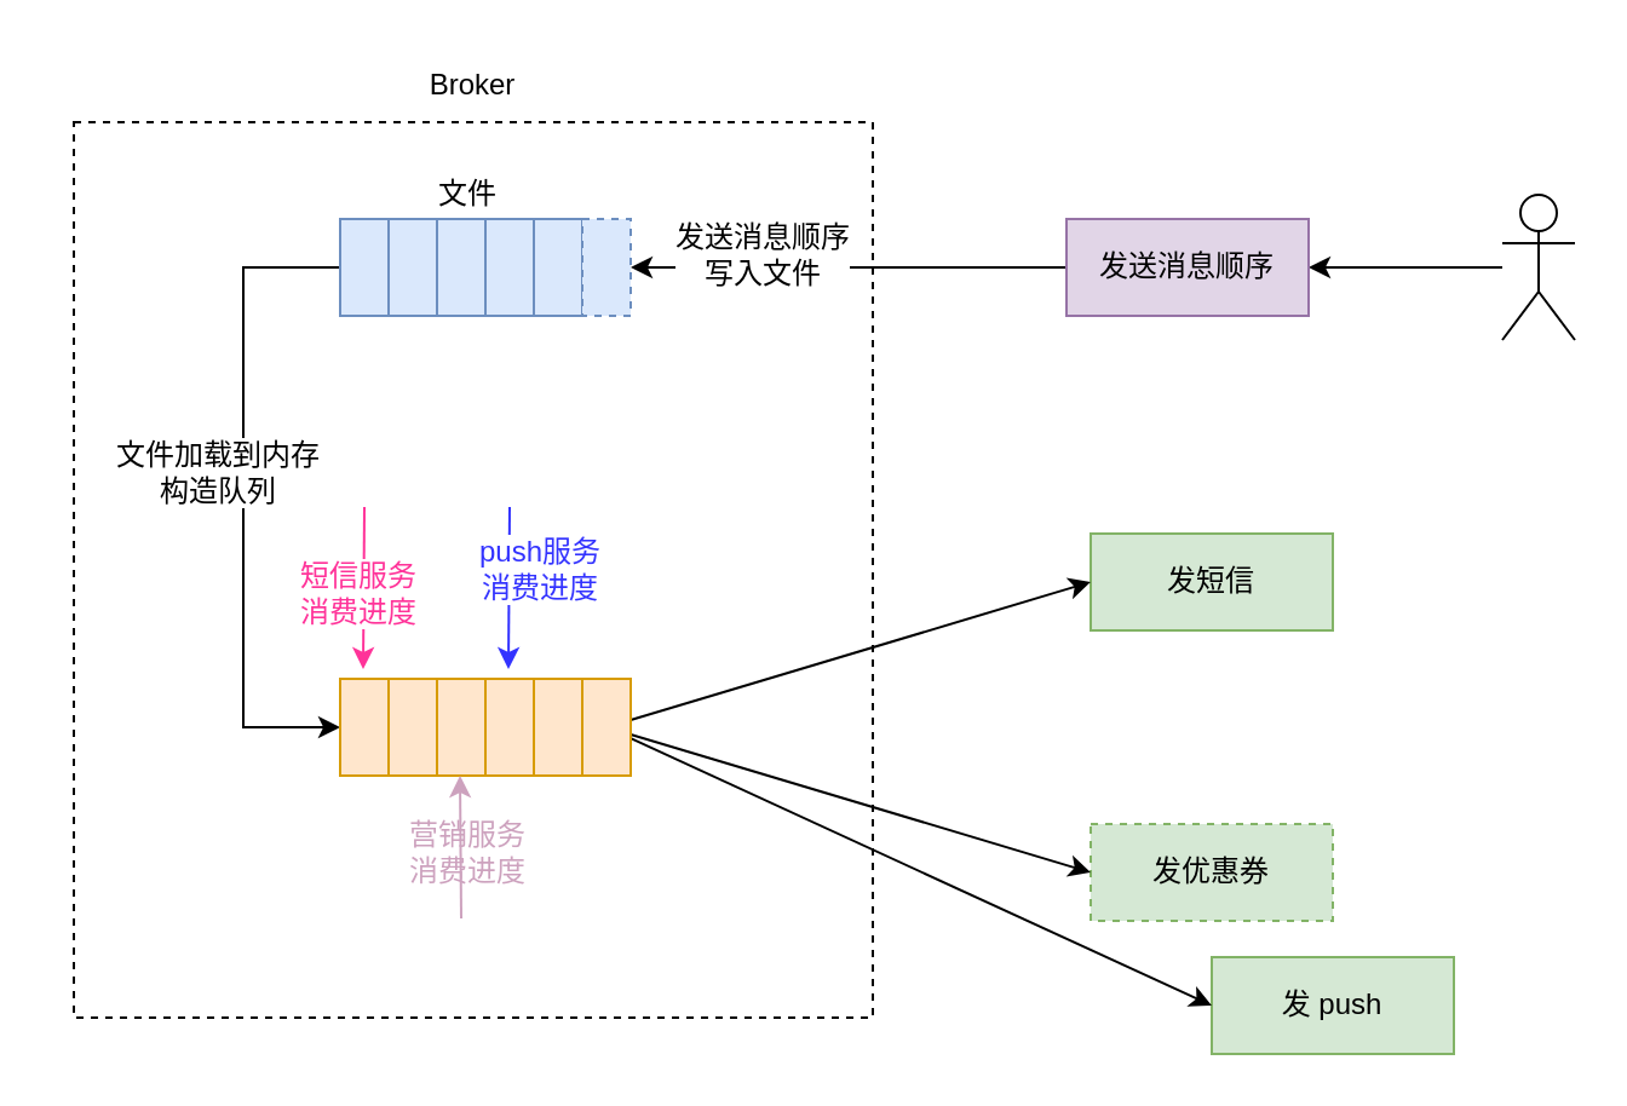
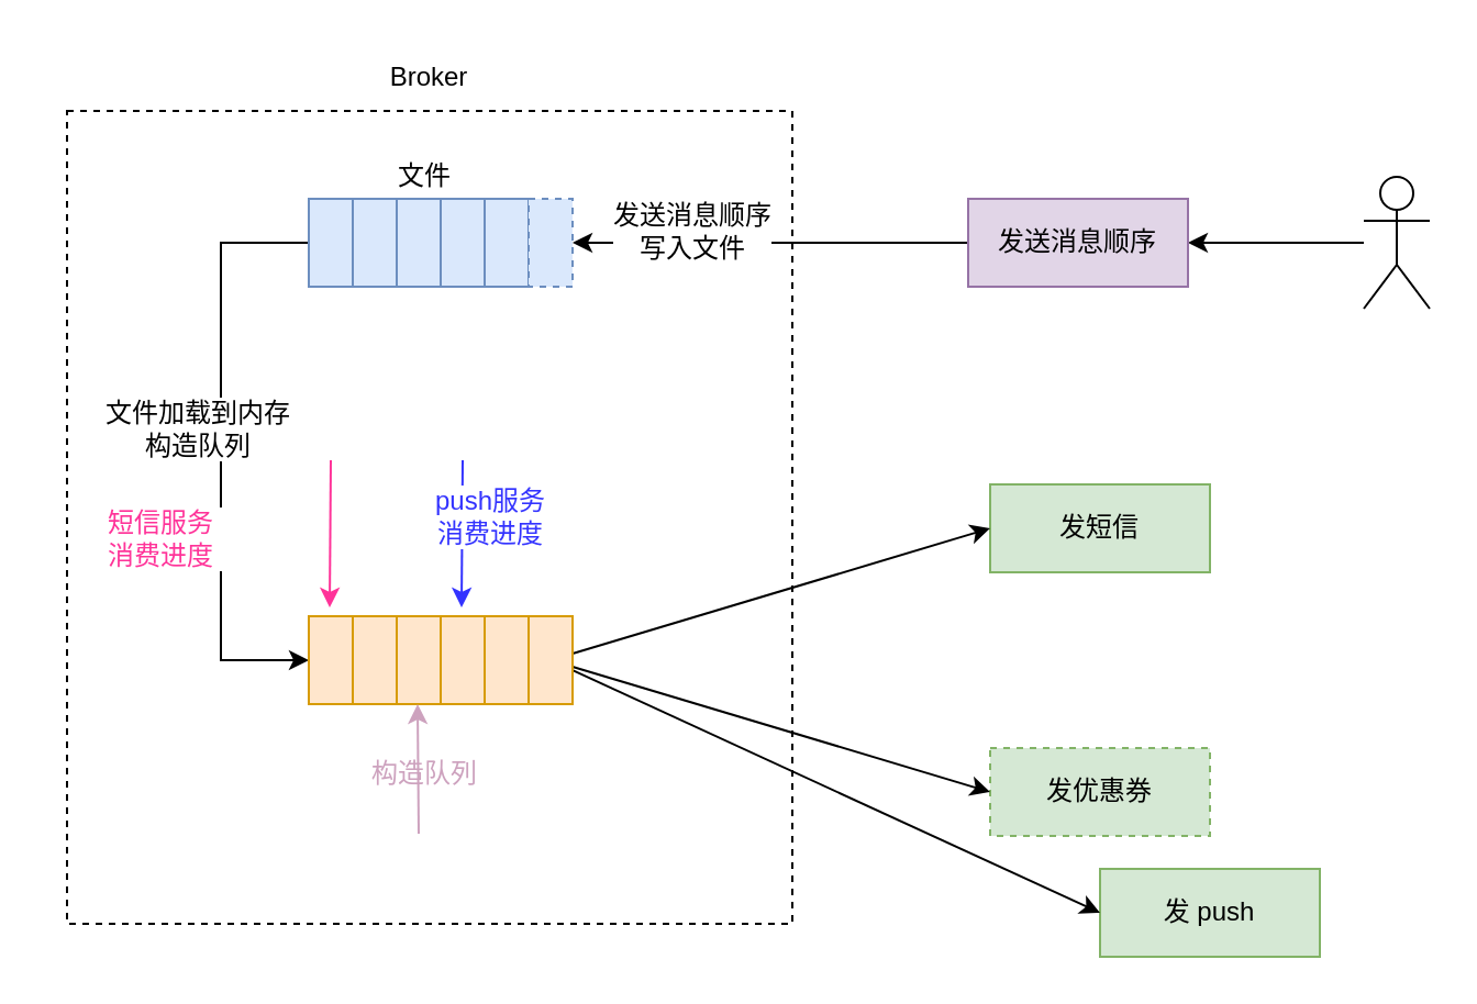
  <mxCell id="0" />
  <mxCell id="1" parent="0" />
  <mxCell id="2" value="" style="rounded=0;whiteSpace=wrap;html=1;labelBackgroundColor=default;dashed=1;fillColor=none;" vertex="1" parent="1"><mxGeometry x="30" y="50" width="330" height="370" as="geometry" /></mxCell>
  <mxCell id="3" value="发短信" style="rounded=0;whiteSpace=wrap;html=1;fillColor=#d5e8d4;strokeColor=#82b366;" vertex="1" parent="1"><mxGeometry x="450" y="220" width="100" height="40" as="geometry" /></mxCell>
  <mxCell id="4" value="发 push" style="rounded=0;whiteSpace=wrap;html=1;fillColor=#d5e8d4;strokeColor=#82b366;" vertex="1" parent="1"><mxGeometry x="500" y="395" width="100" height="40" as="geometry" /></mxCell>
  <mxCell id="5" value="发优惠券" style="rounded=0;whiteSpace=wrap;html=1;fillColor=#d5e8d4;strokeColor=#82b366;dashed=1;" vertex="1" parent="1"><mxGeometry x="450" y="340" width="100" height="40" as="geometry" /></mxCell>
  <mxCell id="6" style="edgeStyle=orthogonalEdgeStyle;rounded=0;jumpStyle=arc;jumpSize=13;orthogonalLoop=1;jettySize=auto;html=1;entryX=1;entryY=0.5;entryDx=0;entryDy=0;fontColor=#000000;strokeColor=#000000;" edge="1" parent="1" source="7" target="9"><mxGeometry relative="1" as="geometry" /></mxCell>
  <mxCell id="7" value="" style="shape=umlActor;verticalLabelPosition=bottom;verticalAlign=top;html=1;outlineConnect=0;" vertex="1" parent="1"><mxGeometry x="620" y="80" width="30" height="60" as="geometry" /></mxCell>
  <mxCell id="8" style="edgeStyle=orthogonalEdgeStyle;rounded=0;jumpStyle=arc;jumpSize=13;orthogonalLoop=1;jettySize=auto;html=1;entryX=1;entryY=0.5;entryDx=0;entryDy=0;fontColor=#000000;strokeColor=#000000;" edge="1" parent="1" source="9" target="24"><mxGeometry relative="1" as="geometry" /></mxCell>
  <mxCell id="9" value="发送消息顺序" style="rounded=0;whiteSpace=wrap;html=1;fillColor=#e1d5e7;strokeColor=#9673a6;" vertex="1" parent="1"><mxGeometry x="440" y="90" width="100" height="40" as="geometry" /></mxCell>
  <mxCell id="10" value="" style="rounded=0;whiteSpace=wrap;html=1;fillColor=#ffe6cc;strokeColor=#d79b00;" vertex="1" parent="1"><mxGeometry x="160" y="280" width="20" height="40" as="geometry" /></mxCell>
  <mxCell id="11" value="" style="rounded=0;whiteSpace=wrap;html=1;fillColor=#ffe6cc;strokeColor=#d79b00;" vertex="1" parent="1"><mxGeometry x="180" y="280" width="20" height="40" as="geometry" /></mxCell>
  <mxCell id="12" value="" style="rounded=0;whiteSpace=wrap;html=1;fillColor=#ffe6cc;strokeColor=#d79b00;" vertex="1" parent="1"><mxGeometry x="200" y="280" width="20" height="40" as="geometry" /></mxCell>
  <mxCell id="13" value="" style="rounded=0;whiteSpace=wrap;html=1;fillColor=#ffe6cc;strokeColor=#d79b00;" vertex="1" parent="1"><mxGeometry x="220" y="280" width="20" height="40" as="geometry" /></mxCell>
  <mxCell id="14" style="rounded=0;jumpStyle=arc;jumpSize=13;orthogonalLoop=1;jettySize=auto;html=1;entryX=0;entryY=0.5;entryDx=0;entryDy=0;fontColor=#000000;strokeColor=#000000;" edge="1" parent="1" source="17" target="3"><mxGeometry relative="1" as="geometry" /></mxCell>
  <mxCell id="15" style="edgeStyle=none;rounded=0;jumpStyle=arc;jumpSize=13;orthogonalLoop=1;jettySize=auto;html=1;entryX=0;entryY=0.5;entryDx=0;entryDy=0;fontColor=#000000;strokeColor=#000000;" edge="1" parent="1" source="17" target="4"><mxGeometry relative="1" as="geometry" /></mxCell>
  <mxCell id="16" style="edgeStyle=none;rounded=0;jumpStyle=arc;jumpSize=13;orthogonalLoop=1;jettySize=auto;html=1;entryX=0;entryY=0.5;entryDx=0;entryDy=0;fontColor=#000000;strokeColor=#000000;" edge="1" parent="1" source="17" target="5"><mxGeometry relative="1" as="geometry" /></mxCell>
  <mxCell id="17" value="" style="rounded=0;whiteSpace=wrap;html=1;fillColor=#ffe6cc;strokeColor=#d79b00;" vertex="1" parent="1"><mxGeometry x="240" y="280" width="20" height="40" as="geometry" /></mxCell>
  <mxCell id="18" value="发送消息顺序&lt;br&gt;写入文件" style="text;html=1;strokeColor=none;fillColor=none;align=center;verticalAlign=middle;whiteSpace=wrap;rounded=0;dashed=1;labelBackgroundColor=default;" vertex="1" parent="1"><mxGeometry x="250" y="90" width="130" height="30" as="geometry" /></mxCell>
  <mxCell id="19" value="" style="group" vertex="1" connectable="0" parent="1"><mxGeometry x="160" y="90" width="100" height="40" as="geometry" /></mxCell>
  <mxCell id="20" value="" style="rounded=0;whiteSpace=wrap;html=1;fillColor=#dae8fc;strokeColor=#6c8ebf;" vertex="1" parent="19"><mxGeometry width="20" height="40" as="geometry" /></mxCell>
  <mxCell id="21" value="" style="rounded=0;whiteSpace=wrap;html=1;fillColor=#dae8fc;strokeColor=#6c8ebf;" vertex="1" parent="19"><mxGeometry x="20" width="20" height="40" as="geometry" /></mxCell>
  <mxCell id="22" value="" style="rounded=0;whiteSpace=wrap;html=1;fillColor=#dae8fc;strokeColor=#6c8ebf;" vertex="1" parent="19"><mxGeometry x="40" width="20" height="40" as="geometry" /></mxCell>
  <mxCell id="23" value="" style="rounded=0;whiteSpace=wrap;html=1;fillColor=#dae8fc;strokeColor=#6c8ebf;" vertex="1" parent="19"><mxGeometry x="60" width="20" height="40" as="geometry" /></mxCell>
  <mxCell id="24" value="" style="rounded=0;whiteSpace=wrap;html=1;fillColor=#dae8fc;strokeColor=#6c8ebf;dashed=1;" vertex="1" parent="19"><mxGeometry x="80" width="20" height="40" as="geometry" /></mxCell>
  <mxCell id="25" style="edgeStyle=orthogonalEdgeStyle;rounded=0;jumpStyle=arc;jumpSize=13;orthogonalLoop=1;jettySize=auto;html=1;entryX=0;entryY=0.5;entryDx=0;entryDy=0;fontColor=#000000;strokeColor=#000000;" edge="1" parent="1" source="26" target="27"><mxGeometry relative="1" as="geometry"><Array as="points"><mxPoint x="100" y="110" /><mxPoint x="100" y="300" /></Array></mxGeometry></mxCell>
  <mxCell id="26" value="" style="rounded=0;whiteSpace=wrap;html=1;fillColor=#dae8fc;strokeColor=#6c8ebf;" vertex="1" parent="1"><mxGeometry x="140" y="90" width="20" height="40" as="geometry" /></mxCell>
  <mxCell id="27" value="" style="rounded=0;whiteSpace=wrap;html=1;fillColor=#ffe6cc;strokeColor=#d79b00;" vertex="1" parent="1"><mxGeometry x="140" y="280" width="20" height="40" as="geometry" /></mxCell>
  <mxCell id="28" value="" style="endArrow=classic;html=1;rounded=0;jumpStyle=arc;jumpSize=13;strokeColor=#FF3399;" edge="1" parent="1"><mxGeometry width="50" height="50" relative="1" as="geometry"><mxPoint x="150" y="209" as="sourcePoint" /><mxPoint x="149.5" y="276" as="targetPoint" /></mxGeometry></mxCell>
  <mxCell id="29" value="" style="endArrow=classic;html=1;rounded=0;jumpStyle=arc;jumpSize=13;strokeColor=#3333FF;fontColor=#3333FF;" edge="1" parent="1"><mxGeometry width="50" height="50" relative="1" as="geometry"><mxPoint x="210" y="209" as="sourcePoint" /><mxPoint x="209.5" y="276" as="targetPoint" /></mxGeometry></mxCell>
  <mxCell id="30" value="push服务消费进度" style="text;html=1;strokeColor=none;fillColor=none;align=center;verticalAlign=middle;whiteSpace=wrap;rounded=0;dashed=1;labelBackgroundColor=default;fontColor=#3333FF;" vertex="1" parent="1"><mxGeometry x="193" y="220" width="60" height="30" as="geometry" /></mxCell>
- <mxCell id="31" value="短信服务消费进度" style="text;html=1;strokeColor=none;fillColor=none;align=center;verticalAlign=middle;whiteSpace=wrap;rounded=0;dashed=1;labelBackgroundColor=default;fontColor=#FF3399;" vertex="1" parent="1"><mxGeometry x="118" y="230" width="60" height="30" as="geometry" /></mxCell>
- <mxCell id="32" value="营销服务消费进度" style="text;html=1;strokeColor=none;fillColor=none;align=center;verticalAlign=middle;whiteSpace=wrap;rounded=0;dashed=1;labelBackgroundColor=default;fontColor=#CDA2BE;" vertex="1" parent="1"><mxGeometry x="163" y="337" width="60" height="30" as="geometry" /></mxCell>
+ <mxCell id="31" value="短信服务消费进度" style="text;html=1;strokeColor=none;fillColor=none;align=center;verticalAlign=middle;whiteSpace=wrap;rounded=0;dashed=1;labelBackgroundColor=default;fontColor=#FF3399;" vertex="1" parent="1"><mxGeometry x="43" y="230" width="60" height="30" as="geometry" /></mxCell>
+ <mxCell id="32" value="构造队列" style="text;html=1;strokeColor=none;fillColor=none;align=center;verticalAlign=middle;whiteSpace=wrap;rounded=0;dashed=1;labelBackgroundColor=default;fontColor=#CDA2BE;" vertex="1" parent="1"><mxGeometry x="163" y="337" width="60" height="30" as="geometry" /></mxCell>
  <mxCell id="33" value="" style="endArrow=classic;html=1;rounded=0;jumpStyle=arc;jumpSize=13;strokeColor=#CDA2BE;fontColor=#3333FF;" edge="1" parent="1"><mxGeometry width="50" height="50" relative="1" as="geometry"><mxPoint x="190" y="379" as="sourcePoint" /><mxPoint x="189.5" y="320" as="targetPoint" /></mxGeometry></mxCell>
  <mxCell id="34" value="文件" style="text;html=1;strokeColor=none;fillColor=none;align=center;verticalAlign=middle;whiteSpace=wrap;rounded=0;dashed=1;labelBackgroundColor=default;fontColor=#000000;" vertex="1" parent="1"><mxGeometry x="163" y="70" width="60" height="20" as="geometry" /></mxCell>
  <mxCell id="35" value="Broker" style="text;html=1;strokeColor=none;fillColor=none;align=center;verticalAlign=middle;whiteSpace=wrap;rounded=0;labelBackgroundColor=default;fontColor=#000000;" vertex="1" parent="1"><mxGeometry x="165" y="20" width="60" height="30" as="geometry" /></mxCell>
  <mxCell id="36" value="文件加载到内存&lt;br&gt;构造队列" style="text;html=1;strokeColor=none;fillColor=none;align=center;verticalAlign=middle;whiteSpace=wrap;rounded=0;dashed=1;labelBackgroundColor=default;fontColor=#000000;" vertex="1" parent="1"><mxGeometry x="20" y="180" width="140" height="30" as="geometry" /></mxCell>
